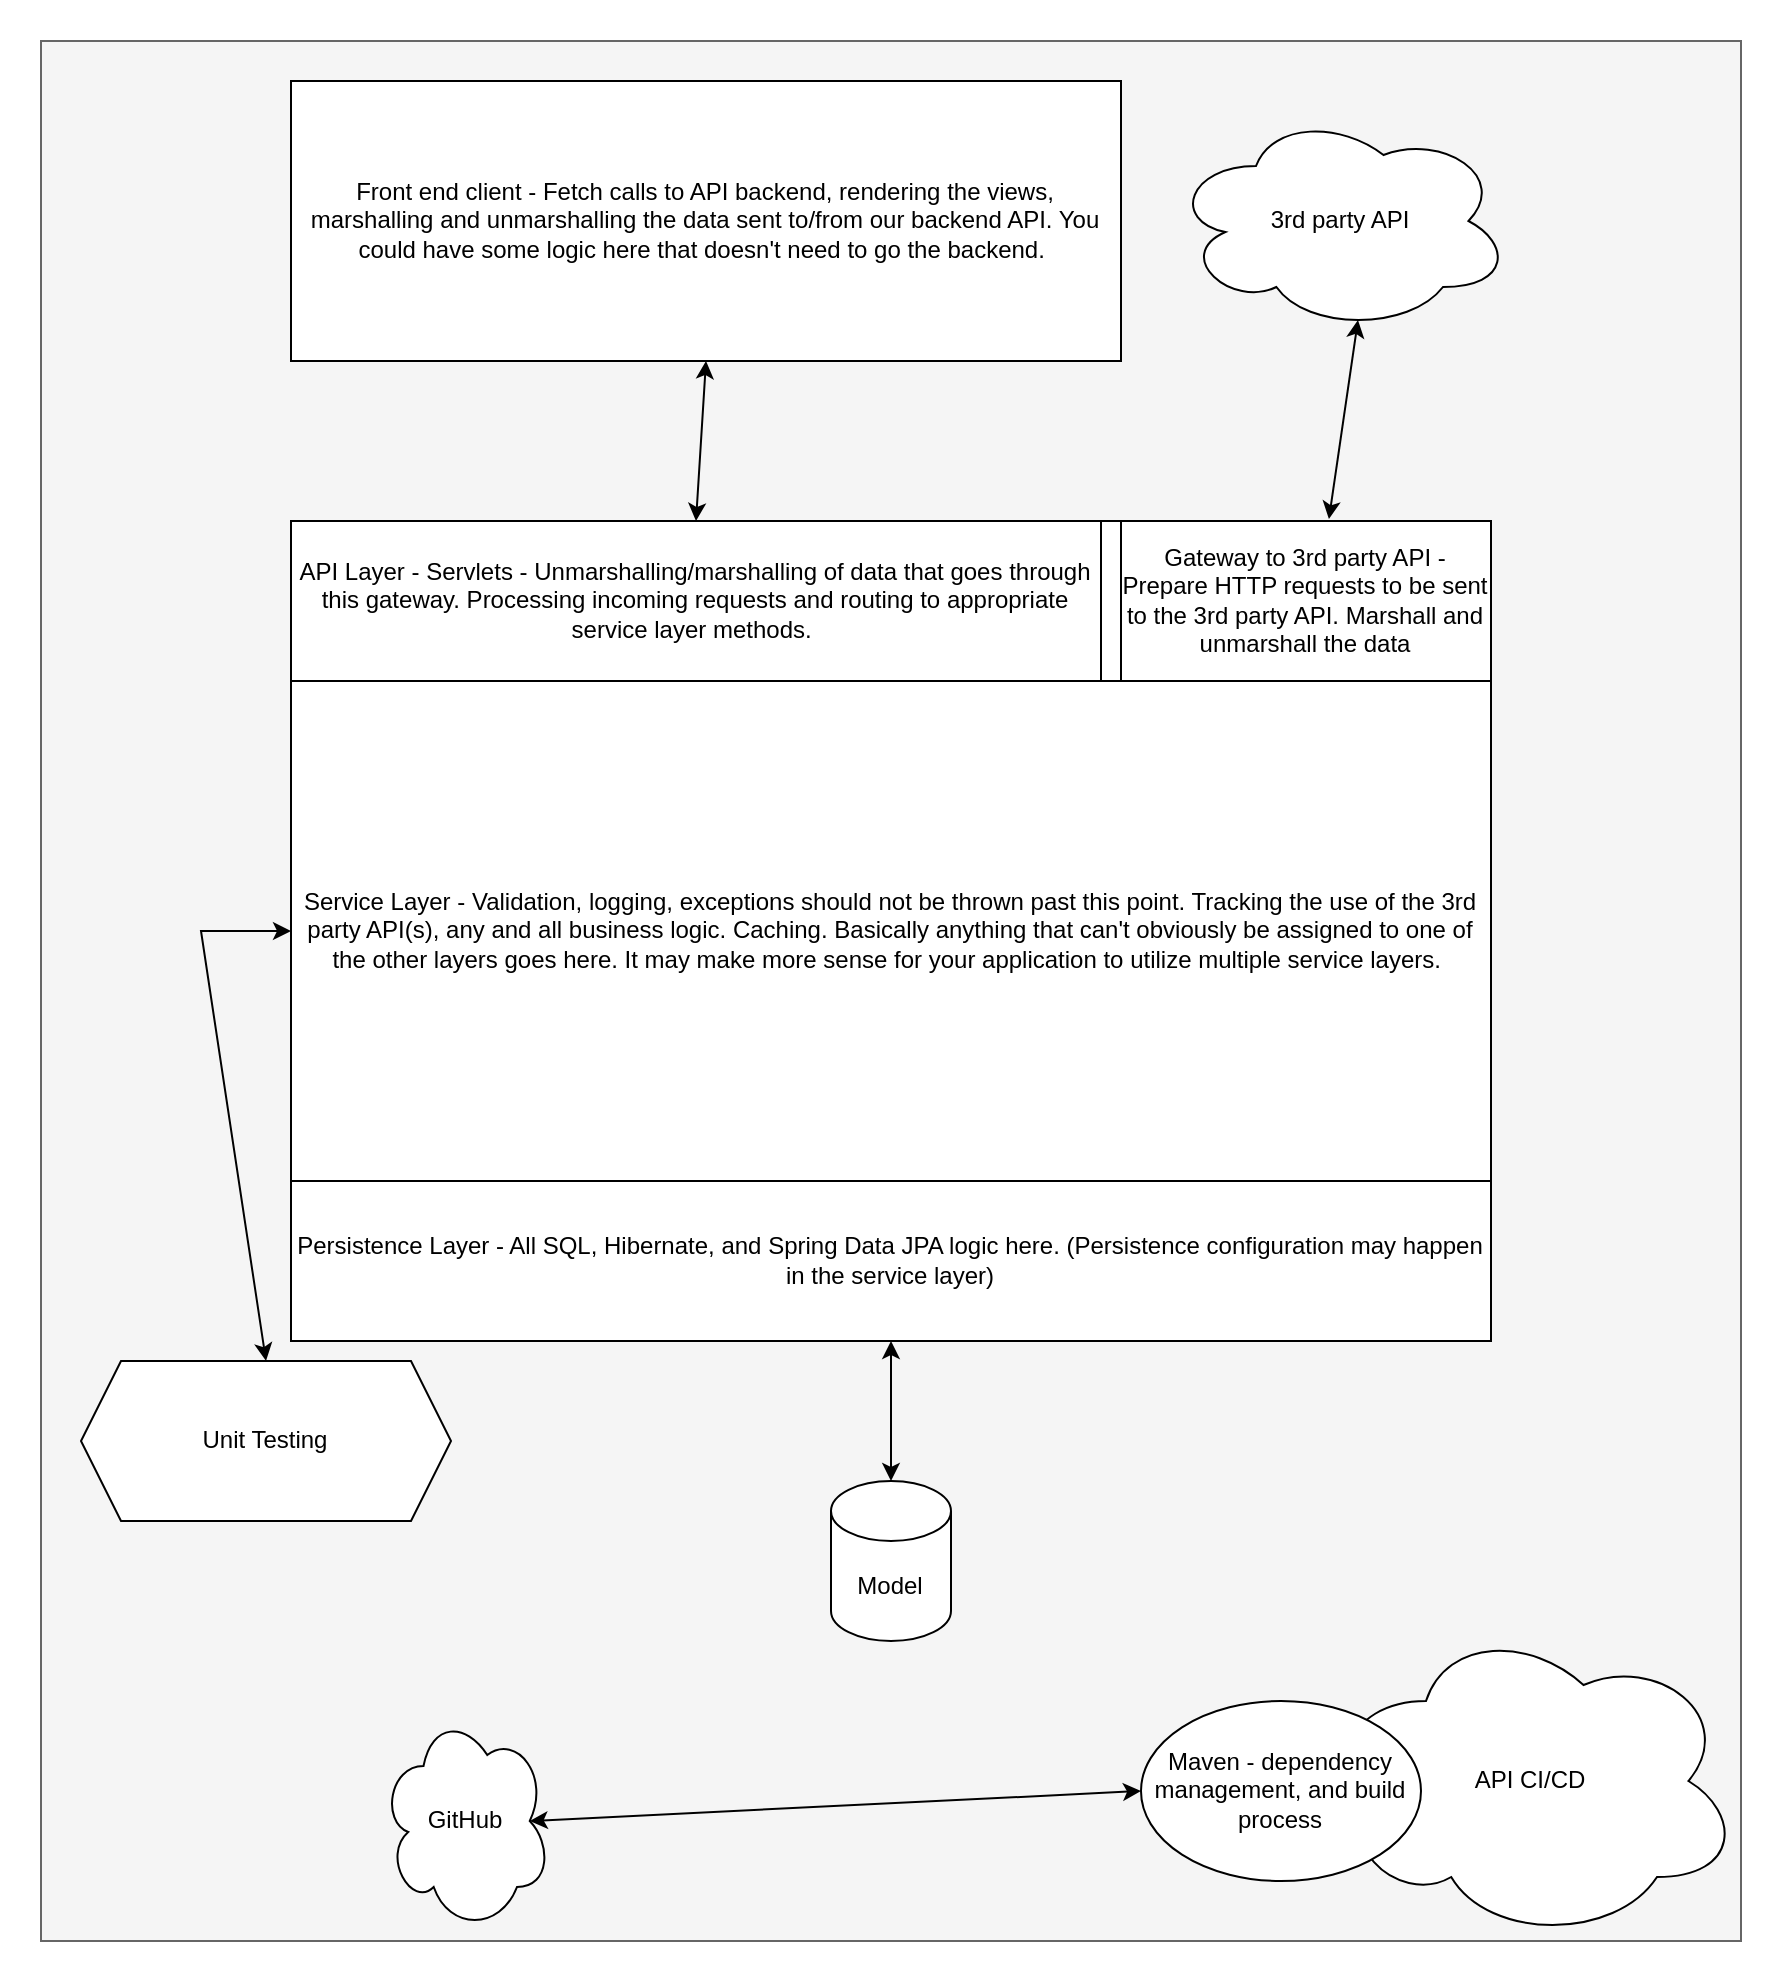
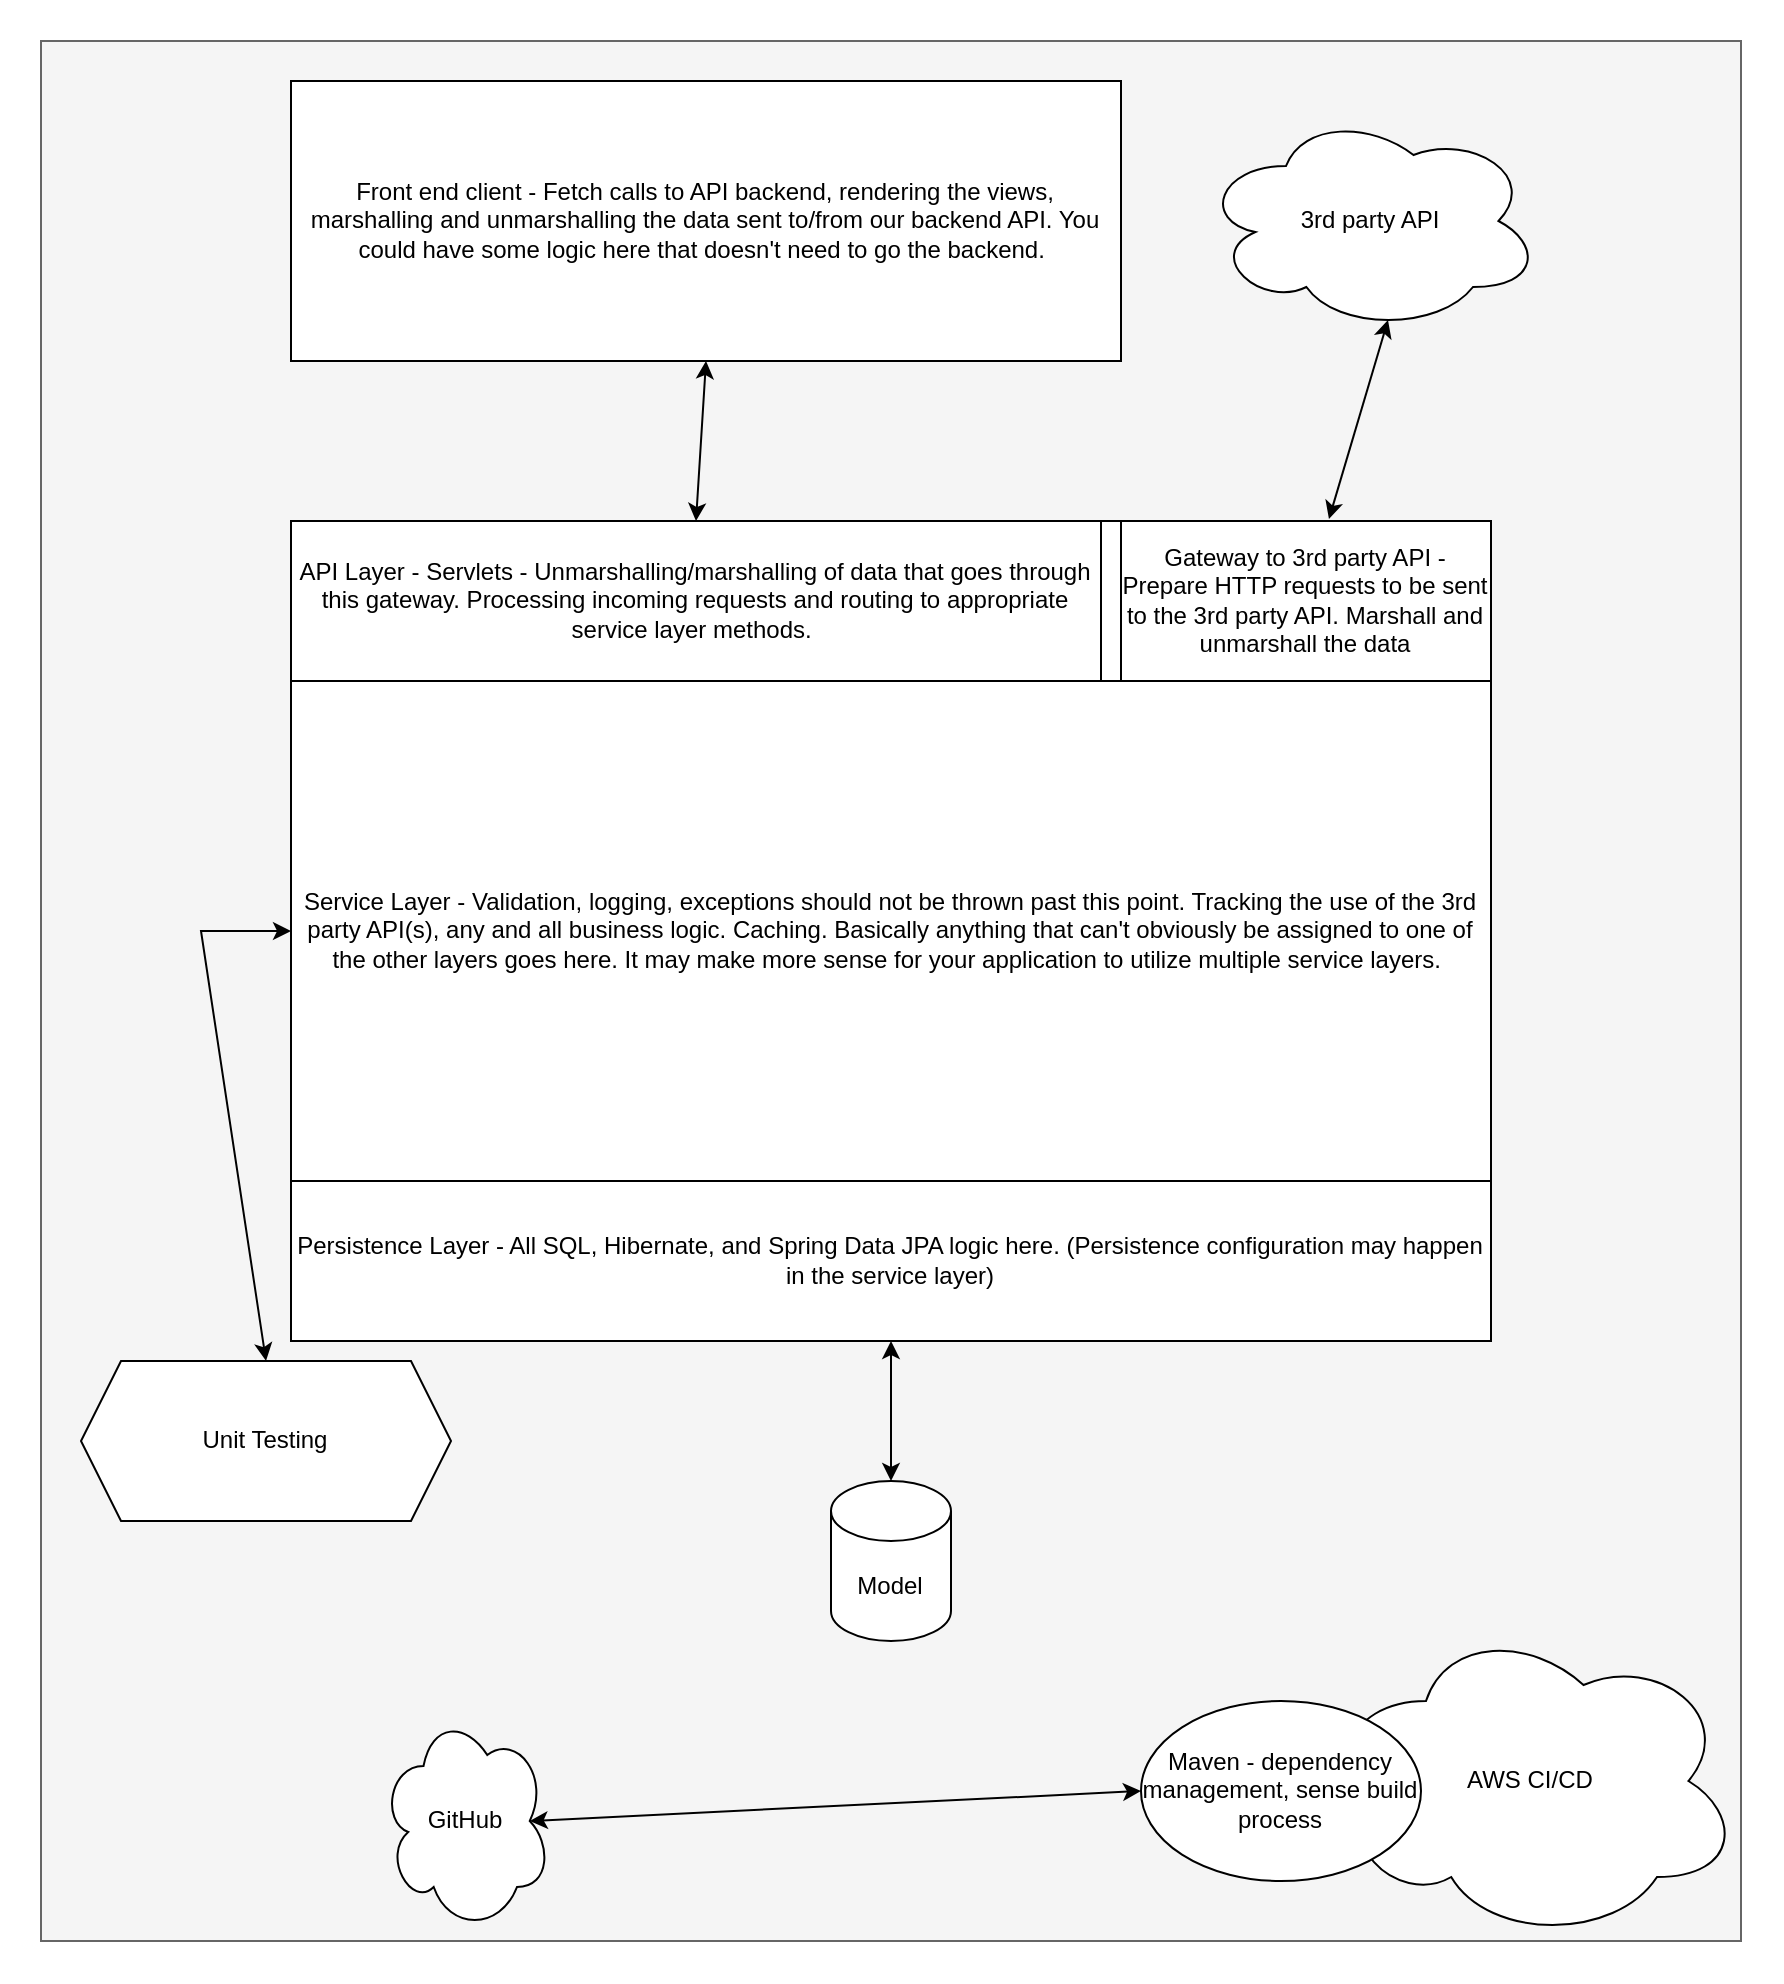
  <mxCell id="0" />
  <mxCell id="1" parent="0" />
  <mxCell id="2" value="" style="rounded=0;whiteSpace=wrap;html=1;fillColor=#f5f5f5;strokeColor=#666666;fontColor=#333333;" vertex="1" parent="1"><mxGeometry y="20" width="850" height="950" as="geometry" x="20" /></mxCell>
  <mxCell id="3" style="edgeStyle=orthogonalEdgeStyle;rounded=0;orthogonalLoop=1;jettySize=auto;html=1;startArrow=classic;startFill=1;" edge="1" parent="1" source="4" target="5"><mxGeometry relative="1" as="geometry" /></mxCell>
  <mxCell id="4" value="" style="rounded=0;whiteSpace=wrap;html=1;" vertex="1" parent="1"><mxGeometry x="145" y="260" width="600" height="410" as="geometry" /></mxCell>
  <mxCell id="5" value="Model" style="shape=cylinder3;whiteSpace=wrap;html=1;boundedLbl=1;backgroundOutline=1;size=15;" vertex="1" parent="1"><mxGeometry x="415" y="740" width="60" height="80" as="geometry" /></mxCell>
  <mxCell id="6" value="Front end client - Fetch calls to API backend, rendering the views, marshalling and unmarshalling the data sent to/from our backend API. You could have some logic here that doesn't need to go the backend.&amp;nbsp;" style="rounded=0;whiteSpace=wrap;html=1;" vertex="1" parent="1"><mxGeometry x="145" y="40" width="415" height="140" as="geometry" /></mxCell>
  <mxCell id="7" value="Persistence Layer - All SQL, Hibernate, and Spring Data JPA logic here. (Persistence configuration may happen in the service layer)" style="rounded=0;whiteSpace=wrap;html=1;" vertex="1" parent="1"><mxGeometry x="145" y="590" width="600" height="80" as="geometry" /></mxCell>
  <mxCell id="8" value="API Layer - Servlets - Unmarshalling/marshalling of data that goes through this gateway. Processing incoming requests and routing to appropriate service layer methods.&amp;nbsp;" style="rounded=0;whiteSpace=wrap;html=1;" vertex="1" parent="1"><mxGeometry x="145" y="260" width="405" height="80" as="geometry" /></mxCell>
  <mxCell id="9" value="Service Layer - Validation, logging, exceptions should not be thrown past this point. Tracking the use of the 3rd party API(s), any and all business logic. Caching. Basically anything that can't obviously be assigned to one of the other layers goes here. It may make more sense for your application to utilize multiple service layers.&amp;nbsp;" style="rounded=0;whiteSpace=wrap;html=1;" vertex="1" parent="1"><mxGeometry x="145" y="340" width="600" height="250" as="geometry" /></mxCell>
  <mxCell id="10" value="Gateway to 3rd party API - Prepare HTTP requests to be sent to the 3rd party API. Marshall and unmarshall the data" style="rounded=0;whiteSpace=wrap;html=1;" vertex="1" parent="1"><mxGeometry x="560" y="260" width="185" height="80" as="geometry" /></mxCell>
  <mxCell id="11" value="" style="endArrow=classic;startArrow=classic;html=1;rounded=0;exitX=0.562;exitY=-0.012;exitDx=0;exitDy=0;exitPerimeter=0;entryX=0.55;entryY=0.95;entryDx=0;entryDy=0;entryPerimeter=0;" edge="1" parent="1" source="10" target="12"><mxGeometry width="50" height="50" relative="1" as="geometry"><mxPoint x="420" y="340" as="sourcePoint" /><mxPoint x="670" y="210" as="targetPoint" /></mxGeometry></mxCell>
- <mxCell id="12" value="3rd party API" style="ellipse;shape=cloud;whiteSpace=wrap;html=1;" vertex="1" parent="1"><mxGeometry x="585" y="55" width="170" height="110" as="geometry" /></mxCell>
+ <mxCell id="12" value="3rd party API" style="ellipse;shape=cloud;whiteSpace=wrap;html=1;" vertex="1" parent="1"><mxGeometry x="600" y="55" width="170" height="110" as="geometry" /></mxCell>
  <mxCell id="13" value="" style="endArrow=classic;startArrow=classic;html=1;rounded=0;exitX=0.5;exitY=0;exitDx=0;exitDy=0;entryX=0.5;entryY=1;entryDx=0;entryDy=0;" edge="1" parent="1" source="8" target="6"><mxGeometry width="50" height="50" relative="1" as="geometry"><mxPoint x="420" y="340" as="sourcePoint" /><mxPoint x="470" y="290" as="targetPoint" /></mxGeometry></mxCell>
  <mxCell id="14" value="Unit Testing" style="shape=hexagon;perimeter=hexagonPerimeter2;whiteSpace=wrap;html=1;fixedSize=1;" vertex="1" parent="1"><mxGeometry x="40" y="680" width="185" height="80" as="geometry" /></mxCell>
  <mxCell id="15" value="" style="endArrow=classic;startArrow=classic;html=1;rounded=0;exitX=0.5;exitY=0;exitDx=0;exitDy=0;entryX=0;entryY=0.5;entryDx=0;entryDy=0;" edge="1" parent="1" source="14" target="9"><mxGeometry width="50" height="50" relative="1" as="geometry"><mxPoint x="420" y="540" as="sourcePoint" /><mxPoint x="470" y="490" as="targetPoint" /><Array as="points"><mxPoint x="100" y="465" /></Array></mxGeometry></mxCell>
- <mxCell id="16" value="API CI/CD" style="ellipse;shape=cloud;whiteSpace=wrap;html=1;" vertex="1" parent="1"><mxGeometry x="660" y="810" width="210" height="160" as="geometry" /></mxCell>
+ <mxCell id="16" value="AWS CI/CD" style="ellipse;shape=cloud;whiteSpace=wrap;html=1;" vertex="1" parent="1"><mxGeometry x="660" y="810" width="210" height="160" as="geometry" /></mxCell>
  <mxCell id="17" value="GitHub" style="ellipse;shape=cloud;whiteSpace=wrap;html=1;" vertex="1" parent="1"><mxGeometry x="190" y="855" width="85" height="110" as="geometry" /></mxCell>
  <mxCell id="18" value="" style="endArrow=classic;startArrow=classic;html=1;rounded=0;entryX=0.875;entryY=0.5;entryDx=0;entryDy=0;entryPerimeter=0;exitX=0;exitY=0.5;exitDx=0;exitDy=0;" edge="1" parent="1" source="19" target="17"><mxGeometry width="50" height="50" relative="1" as="geometry"><mxPoint x="520" y="890" as="sourcePoint" /><mxPoint x="470" y="790" as="targetPoint" /></mxGeometry></mxCell>
- <mxCell id="19" value="Maven - dependency management, and build process" style="ellipse;whiteSpace=wrap;html=1;" vertex="1" parent="1"><mxGeometry x="570" y="850" width="140" height="90" as="geometry" /></mxCell>
+ <mxCell id="19" value="Maven - dependency management, sense build process" style="ellipse;whiteSpace=wrap;html=1;" vertex="1" parent="1"><mxGeometry x="570" y="850" width="140" height="90" as="geometry" /></mxCell>
